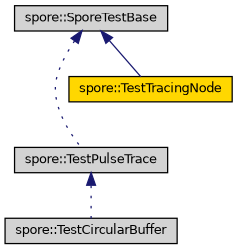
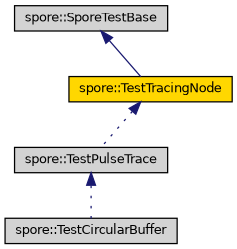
  digraph {
    node [color=black fillcolor=lightgrey fontname=Helvetica fontsize=10 shape=record style=filled]
    edge [color=midnightblue dir=back fontname=Helvetica fontsize=10 labelfontname=Helvetica labelfontsize=10 style=dotted]
    n1 [fontcolor=black height=0.2 label="spore::SporeTestBase" width=0.4]
    n2 [height=0.2 label="spore::TestPulseTrace" width=0.4]
    n3 [fillcolor=gold height=0.2 label="spore::TestTracingNode" width=0.4]
    n4 [height=0.2 label="spore::TestCircularBuffer" width=0.4]
-   n1 -> n2
+   n3 -> n2
    n1 -> n3 [style=solid]
    n2 -> n4
  }
